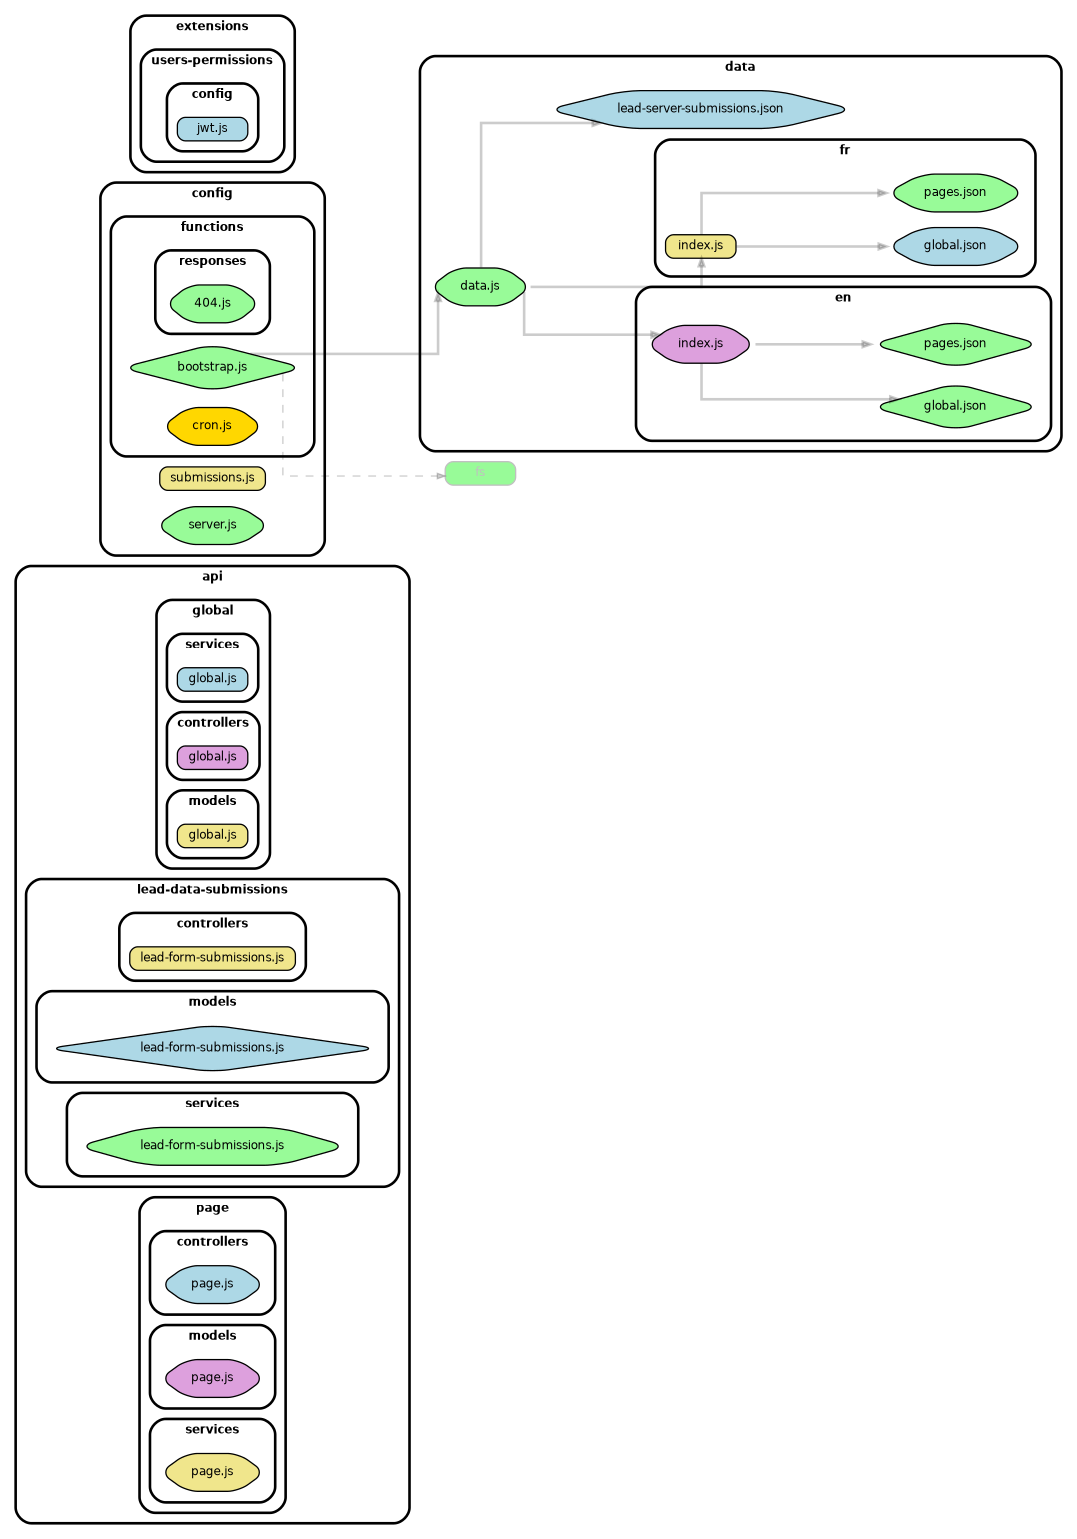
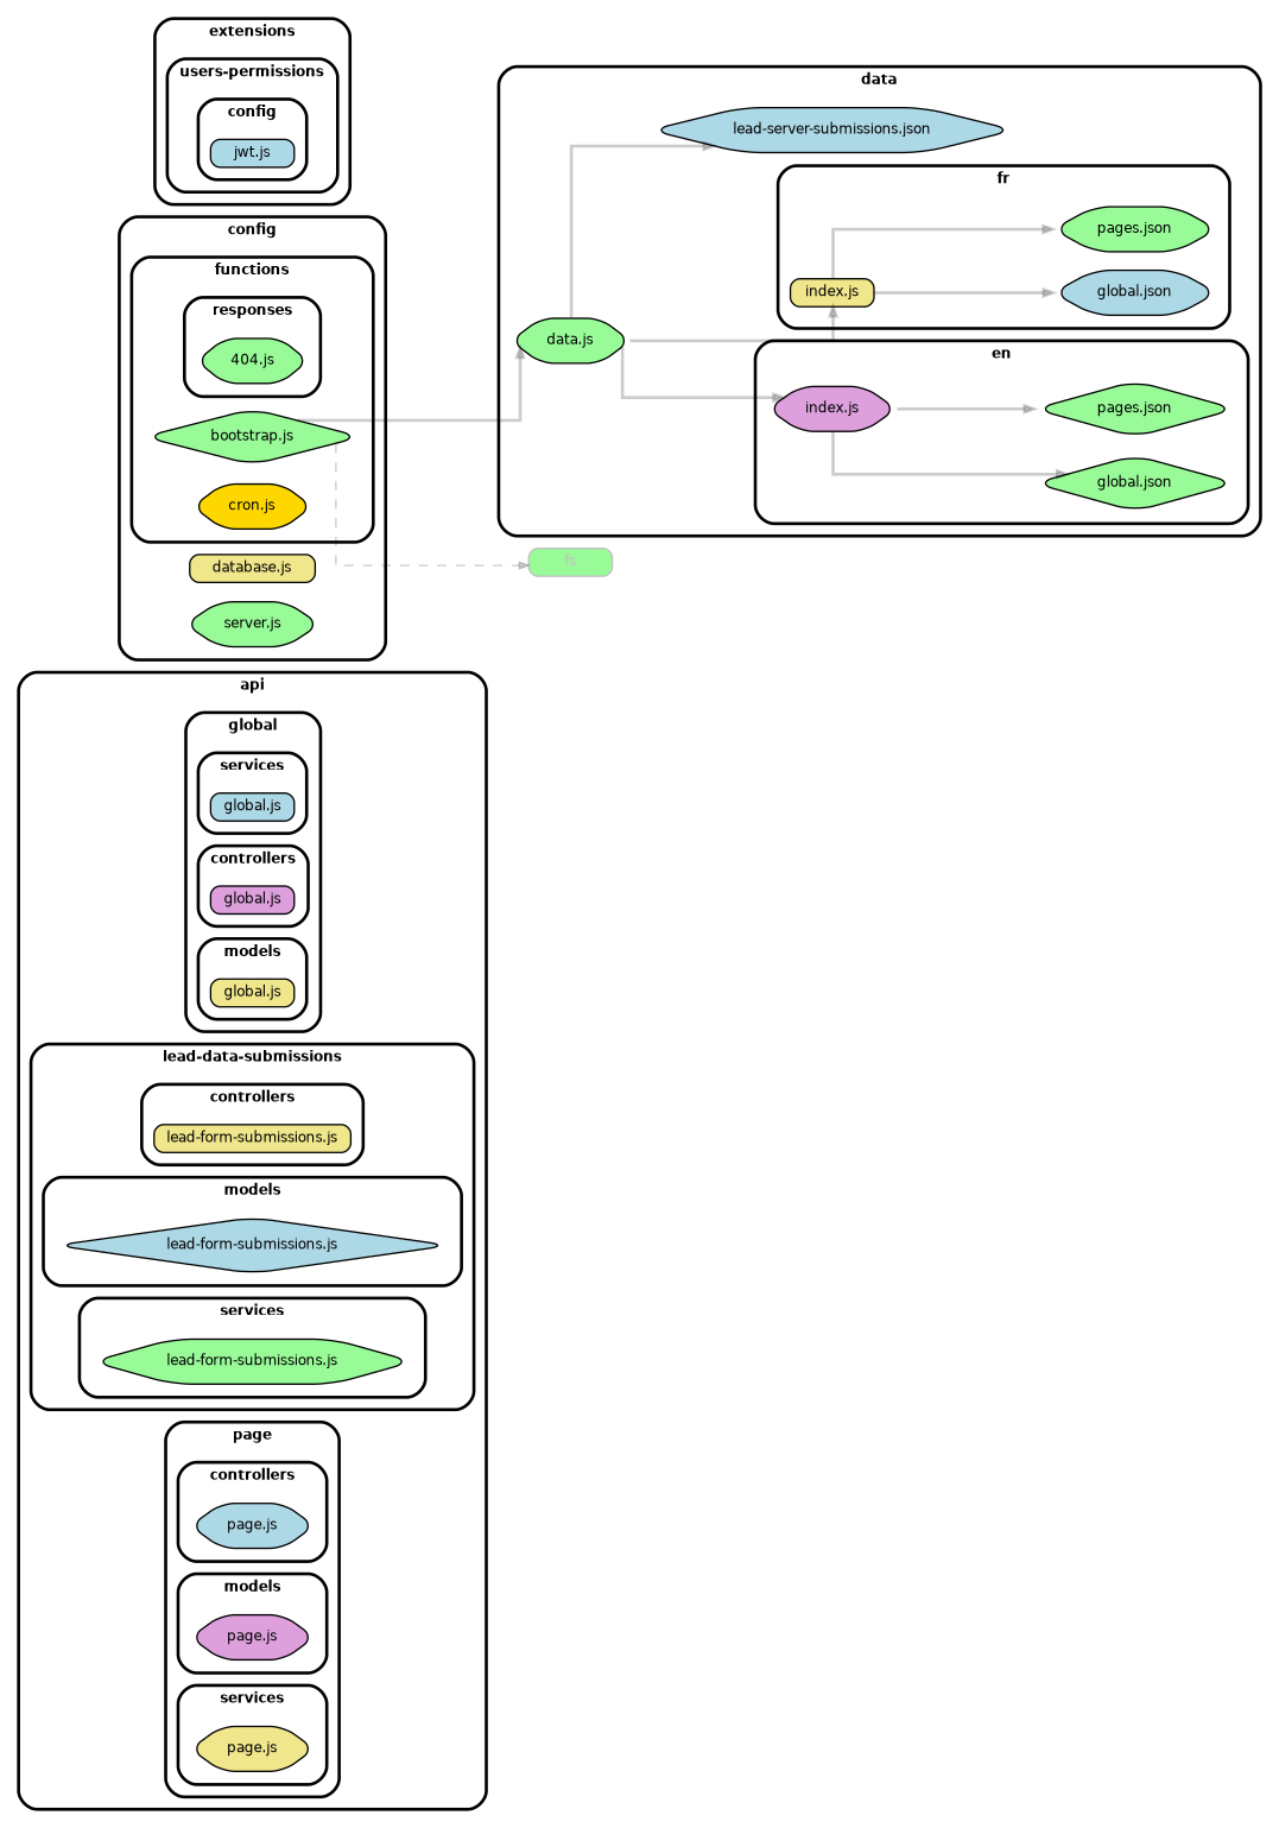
  strict digraph {
    compound=true
    fillcolor="#ffffff"
    fontname="Helvetica-bold"
    fontsize=9
    nodesep=0.16
    ordering=out
    rankdir=LR
    ranksep=0.18
    splines=ortho
    style="rounded,bold,filled"
    node [color=black fillcolor=palegreen fontcolor=black fontname=Helvetica fontsize=9 shape=hexagon style="rounded, filled,filled"]
    edge [arrowhead=normal arrowsize=0.6 color="#00000033" fontname=Helvetica fontsize=9 penwidth=2.0]
    n1 [fillcolor=lightblue height=0.2 label="global.js" shape=box]
    n2 [fillcolor=plum height=0.2 label="global.js" shape=box]
    n3 [fillcolor=khaki height=0.2 label="global.js" shape=box]
    n4 [fillcolor=khaki height=0.2 label="lead-form-submissions.js" shape=box]
    n5 [fillcolor=lightblue height=0.2 label="lead-form-submissions.js" shape=diamond]
    n6 [height=0.2 label="lead-form-submissions.js"]
    n7 [fillcolor=lightblue height=0.2 label="page.js"]
    n8 [fillcolor=plum height=0.2 label="page.js"]
    n9 [fillcolor=khaki height=0.2 label="page.js"]
    n10 [height=0.2 label="404.js"]
    n11 [height=0.2 label="bootstrap.js" shape=diamond]
    n12 [fillcolor=gold height=0.2 label="cron.js"]
-   n13 [fillcolor=khaki height=0.2 label="submissions.js" shape=box]
+   n13 [fillcolor=khaki height=0.2 label="database.js" shape=box]
    n14 [height=0.2 label="server.js"]
    n15 [fillcolor=plum height=0.2 label="index.js"]
    n16 [height=0.2 label="global.json" shape=diamond]
    n17 [height=0.2 label="pages.json" shape=diamond]
    n18 [fillcolor=khaki height=0.2 label="index.js" shape=box]
    n19 [fillcolor=lightblue height=0.2 label="global.json"]
    n20 [height=0.2 label="pages.json"]
    n21 [height=0.2 label="data.js"]
    n22 [fillcolor=lightblue height=0.2 label="lead-server-submissions.json"]
    n23 [fillcolor=lightblue height=0.2 label="jwt.js" shape=box]
    n24 [color=grey fontcolor=grey height=0.2 label=fs shape=box]
    subgraph cluster_1 {
      label=api
      subgraph cluster_2 {
        label=global
        subgraph cluster_3 {
          label=services
          n1
        }
        subgraph cluster_4 {
          label=controllers
          n2
        }
        subgraph cluster_5 {
          label=models
          n3
        }
      }
      subgraph cluster_6 {
        label="lead-data-submissions"
        subgraph cluster_7 {
          label=controllers
          n4
        }
        subgraph cluster_8 {
          label=models
          n5
        }
        subgraph cluster_9 {
          label=services
          n6
        }
      }
      subgraph cluster_10 {
        label=page
        subgraph cluster_11 {
          label=controllers
          n7
        }
        subgraph cluster_12 {
          label=models
          n8
        }
        subgraph cluster_13 {
          label=services
          n9
        }
      }
    }
    subgraph cluster_14 {
      label=config
      n13
      n14
      subgraph cluster_15 {
        label=functions
        n11
        n12
        subgraph cluster_16 {
          label=responses
          n10
        }
      }
    }
    subgraph cluster_17 {
      label=data
      n21
      n22
      subgraph cluster_18 {
        label=en
        n15
        n16
        n17
      }
      subgraph cluster_19 {
        label=fr
        n18
        n19
        n20
      }
    }
    subgraph cluster_20 {
      label=extensions
      subgraph cluster_21 {
        label="users-permissions"
        subgraph cluster_22 {
          label=config
          n23
        }
      }
    }
    n11 -> n21
    n11 -> n24 [penwidth=1.0 style=dashed]
    n15 -> n16
    n15 -> n17
    n18 -> n19
    n18 -> n20
    n21 -> n15
    n21 -> n18
    n21 -> n22
  }
